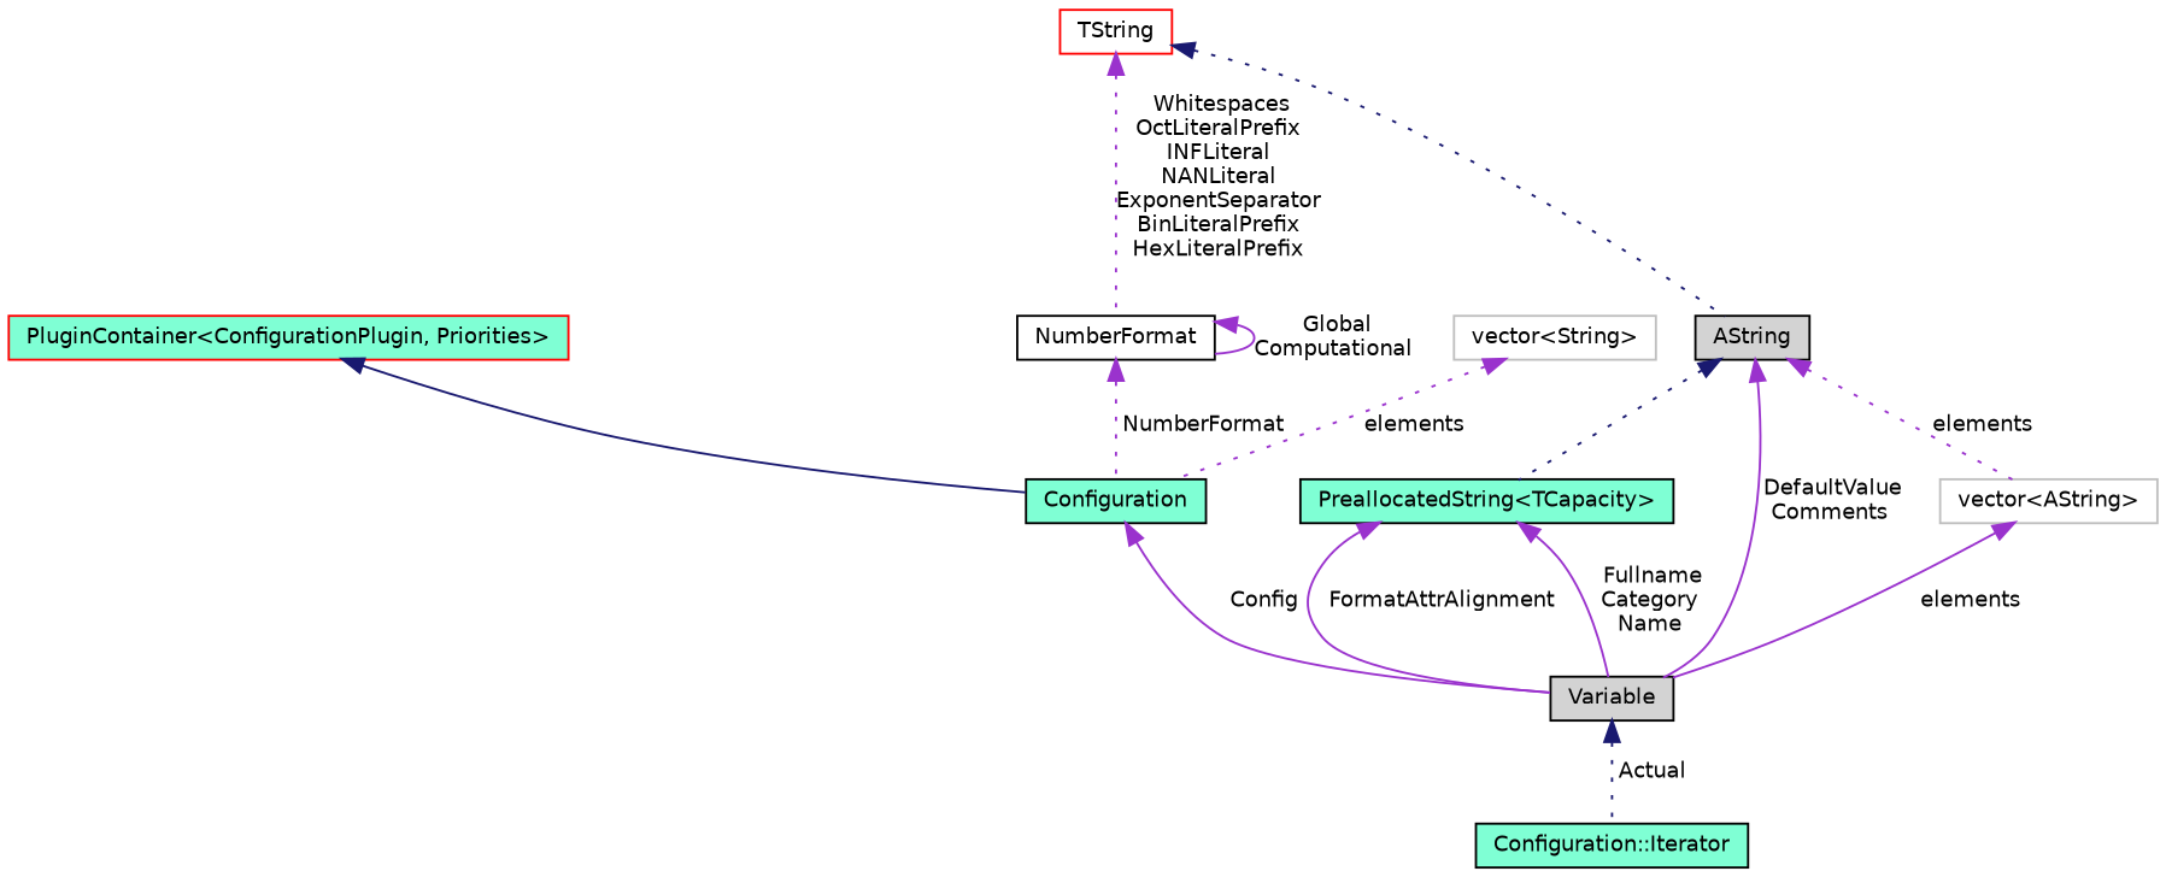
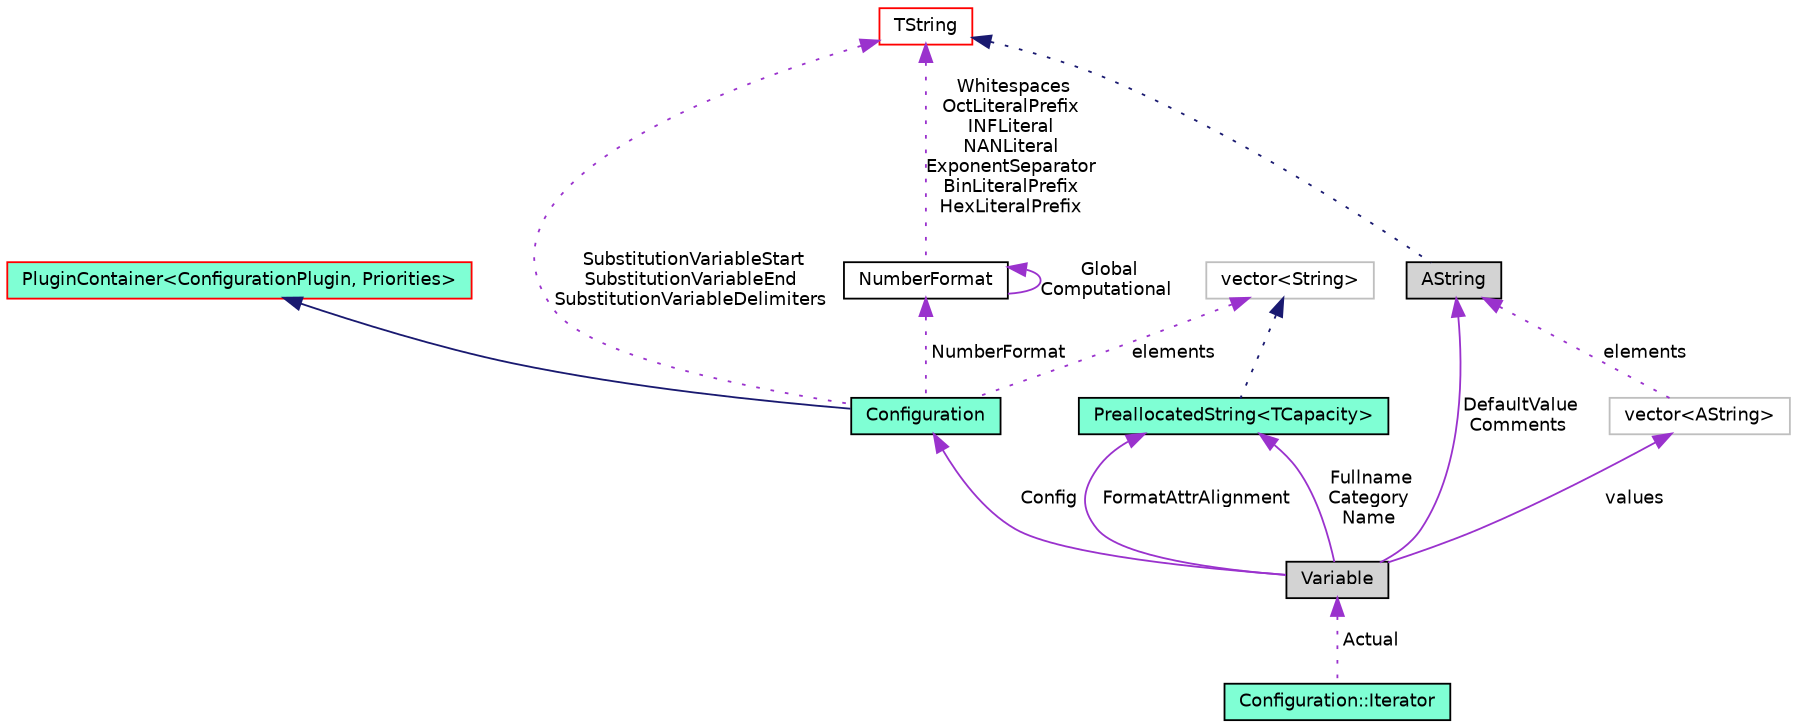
  digraph {
    rankdir=TB
    node [color=black fillcolor=aquamarine fontname=Helvetica fontsize=10 shape=record style=filled]
    edge [color=darkorchid3 dir=back fontname=Helvetica fontsize=10 labelfontname=Helvetica labelfontsize=10 style=dotted]
    n1 [fontcolor=black height=0.2 label="Configuration::Iterator" width=0.4]
    n2 [color=grey75 fillcolor=white height=0.2 label="vector\<AString\>" width=0.4]
    n3 [fillcolor=lightgrey height=0.2 label=Variable width=0.4]
    n4 [color=red height=0.2 label="PluginContainer\<ConfigurationPlugin, Priorities\>" width=0.4]
    n5 [height=0.2 label=Configuration width=0.4]
    n6 [color=grey75 fillcolor=white height=0.2 label="vector\<String\>" width=0.4]
    n7 [height=0.2 label="PreallocatedString\<TCapacity\>" width=0.4]
    n8 [fillcolor=lightgrey height=0.2 label=AString width=0.4]
    n9 [color=red fillcolor=white height=0.2 label=TString width=0.4]
    n10 [fillcolor=white height=0.2 label=NumberFormat width=0.4]
-   n2 -> n3 [label=" elements" style=solid]
-   n3 -> n1 [color=midnightblue label=" Actual"]
+   n2 -> n3 [label=" values" style=solid]
+   n3 -> n1 [label=" Actual"]
    n4 -> n5 [color=midnightblue style=solid]
    n5 -> n3 [label=" Config" style=solid]
    n6 -> n5 [label=" elements"]
    n7 -> n3 [label=" Fullname\nCategory\nName" style=solid]
    n7 -> n3 [label=" FormatAttrAlignment" style=solid]
    n8 -> n2 [label=" elements"]
    n8 -> n3 [label=" DefaultValue\nComments" style=solid]
-   n8 -> n7 [color=midnightblue]
+   n6 -> n7 [color=midnightblue]
+   n9 -> n5 [label=" SubstitutionVariableStart\nSubstitutionVariableEnd\nSubstitutionVariableDelimiters"]
    n9 -> n8 [color=midnightblue]
    n9 -> n10 [label=" Whitespaces\nOctLiteralPrefix\nINFLiteral\nNANLiteral\nExponentSeparator\nBinLiteralPrefix\nHexLiteralPrefix"]
    n10 -> n5 [label=" NumberFormat"]
    n10 -> n10 [label=" Global\nComputational" style=solid]
  }
